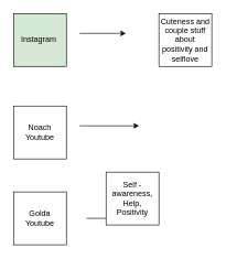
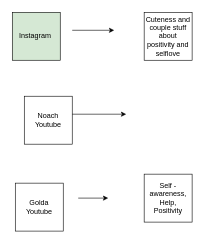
  <mxCell id="0" />
  <mxCell id="1" parent="0" />
  <mxCell id="2" value="Instagram&amp;nbsp;" style="whiteSpace=wrap;html=1;aspect=fixed;fillColor=#d5e8d4;" vertex="1" parent="1"><mxGeometry x="20" y="20" width="80" height="80" as="geometry" /></mxCell>
- <mxCell id="3" value="Noach Youtube" style="whiteSpace=wrap;html=1;aspect=fixed;" vertex="1" parent="1"><mxGeometry x="20" y="160" width="80" height="80" as="geometry" /></mxCell>
- <mxCell id="4" value="Golda Youtube" style="whiteSpace=wrap;html=1;aspect=fixed;" vertex="1" parent="1"><mxGeometry x="20" y="290" width="80" height="80" as="geometry" /></mxCell>
+ <mxCell id="3" value="Noach Youtube" style="whiteSpace=wrap;html=1;aspect=fixed;" vertex="1" parent="1"><mxGeometry x="40" y="160" width="80" height="80" as="geometry" /></mxCell>
+ <mxCell id="4" value="Golda Youtube" style="whiteSpace=wrap;html=1;aspect=fixed;" vertex="1" parent="1"><mxGeometry x="25" y="305" width="80" height="80" as="geometry" /></mxCell>
  <mxCell id="5" value="" style="endArrow=classic;html=1;" edge="1" parent="1"><mxGeometry width="50" height="50" relative="1" as="geometry"><mxPoint x="120" y="50" as="sourcePoint" /><mxPoint x="190" y="50" as="targetPoint" /></mxGeometry></mxCell>
  <mxCell id="6" value="Cuteness and couple stuff about positivity and selflove" style="whiteSpace=wrap;html=1;aspect=fixed;" vertex="1" parent="1"><mxGeometry x="240" y="20" width="80" height="80" as="geometry" /></mxCell>
  <mxCell id="7" value="" style="endArrow=classic;html=1;" edge="1" parent="1"><mxGeometry width="50" height="50" relative="1" as="geometry"><mxPoint x="120" y="190" as="sourcePoint" /><mxPoint x="210" y="190" as="targetPoint" /></mxGeometry></mxCell>
  <mxCell id="8" value="" style="endArrow=classic;html=1;" edge="1" parent="1"><mxGeometry width="50" height="50" relative="1" as="geometry"><mxPoint x="130" y="330" as="sourcePoint" /><mxPoint x="180" y="330" as="targetPoint" /></mxGeometry></mxCell>
- <mxCell id="9" value="Self -awareness,&lt;br&gt;Help,&lt;br&gt;Positivity&lt;br&gt;" style="whiteSpace=wrap;html=1;aspect=fixed;" vertex="1" parent="1"><mxGeometry x="160" y="260" width="80" height="80" as="geometry" /></mxCell>
+ <mxCell id="9" value="Self -awareness,&lt;br&gt;Help,&lt;br&gt;Positivity&lt;br&gt;" style="whiteSpace=wrap;html=1;aspect=fixed;" vertex="1" parent="1"><mxGeometry x="240" y="290" width="80" height="80" as="geometry" /></mxCell>
